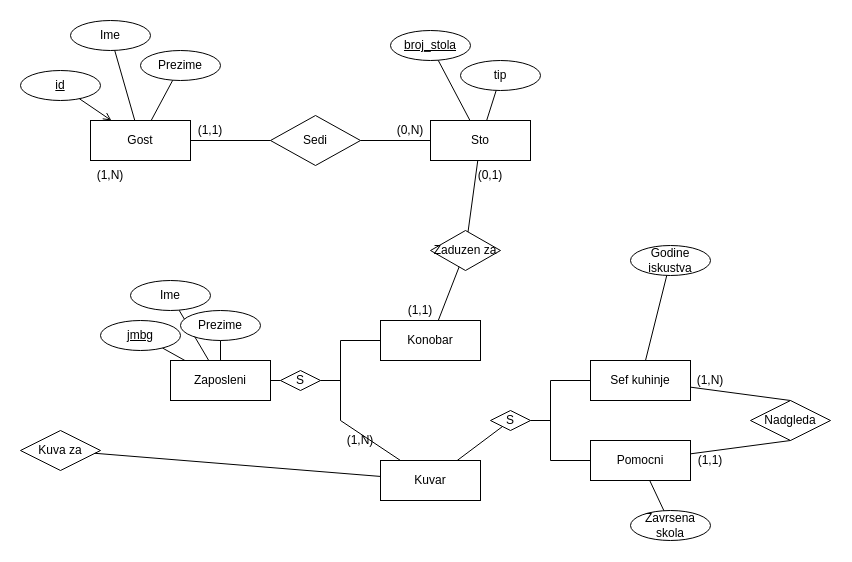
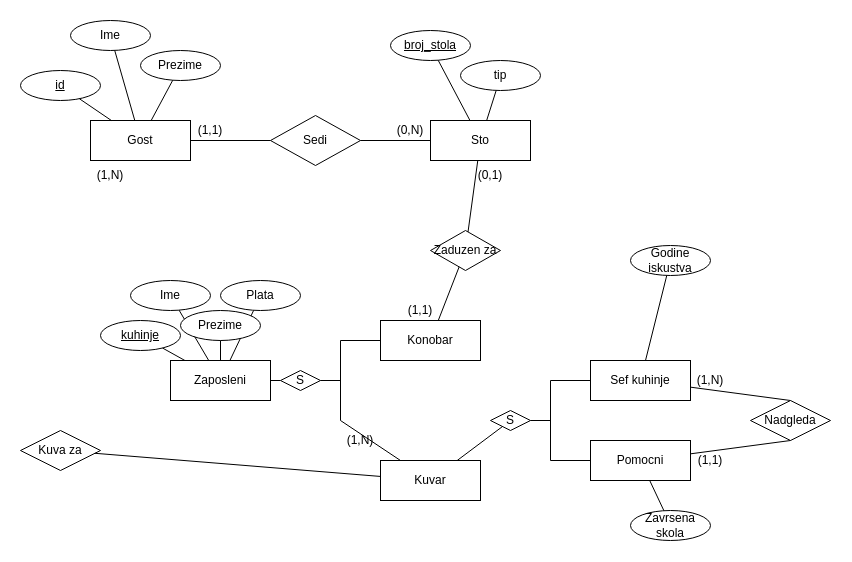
  <mxCell id="0" />
  <mxCell id="1" parent="0" />
+ <mxCell id="2" value="" style="endArrow=none;html=1;rounded=0;" edge="1" parent="1" source="3" target="21"><mxGeometry relative="1" as="geometry"><mxPoint x="245" y="470" as="sourcePoint" /><mxPoint x="230" y="400" as="targetPoint" /></mxGeometry></mxCell>
+ <mxCell id="3" value="Plata" style="ellipse;whiteSpace=wrap;html=1;align=center;" vertex="1" parent="1"><mxGeometry x="220" y="280" width="80" height="30" as="geometry" /></mxCell>
  <mxCell id="4" value="Gost" style="whiteSpace=wrap;html=1;align=center;" parent="1" vertex="1"><mxGeometry x="90" y="120" width="100" height="40" as="geometry" /></mxCell>
  <mxCell id="5" value="Ime" style="ellipse;whiteSpace=wrap;html=1;align=center;" vertex="1" parent="1"><mxGeometry x="70" y="20" width="80" height="30" as="geometry" /></mxCell>
  <mxCell id="6" value="" style="endArrow=none;html=1;rounded=0;" edge="1" parent="1" source="5" target="4"><mxGeometry relative="1" as="geometry"><mxPoint x="80" y="200" as="sourcePoint" /><mxPoint x="240" y="200" as="targetPoint" /></mxGeometry></mxCell>
  <mxCell id="7" value="id" style="ellipse;whiteSpace=wrap;html=1;align=center;fontStyle=4;" vertex="1" parent="1"><mxGeometry x="20" y="70" width="80" height="30" as="geometry" /></mxCell>
- <mxCell id="8" value="" style="endArrow=open;html=1;rounded=0;" edge="1" parent="1" source="7" target="4"><mxGeometry relative="1" as="geometry"><mxPoint x="158.563" y="69.652" as="sourcePoint" /><mxPoint x="188.235" y="120" as="targetPoint" /></mxGeometry></mxCell>
+ <mxCell id="8" value="" style="endArrow=none;html=1;rounded=0;" edge="1" parent="1" source="7" target="4"><mxGeometry relative="1" as="geometry"><mxPoint x="158.563" y="69.652" as="sourcePoint" /><mxPoint x="188.235" y="120" as="targetPoint" /></mxGeometry></mxCell>
  <mxCell id="9" value="Prezime" style="ellipse;whiteSpace=wrap;html=1;align=center;" vertex="1" parent="1"><mxGeometry x="140" y="50" width="80" height="30" as="geometry" /></mxCell>
  <mxCell id="10" value="" style="endArrow=none;html=1;rounded=0;" edge="1" parent="1" source="9" target="4"><mxGeometry relative="1" as="geometry"><mxPoint x="160" y="200" as="sourcePoint" /><mxPoint x="214.286" y="120" as="targetPoint" /></mxGeometry></mxCell>
  <mxCell id="11" value="Sto" style="whiteSpace=wrap;html=1;align=center;" vertex="1" parent="1"><mxGeometry x="430" y="120" width="100" height="40" as="geometry" /></mxCell>
  <mxCell id="12" value="tip" style="ellipse;whiteSpace=wrap;html=1;align=center;" vertex="1" parent="1"><mxGeometry x="460" y="60" width="80" height="30" as="geometry" /></mxCell>
  <mxCell id="13" value="" style="endArrow=none;html=1;rounded=0;" edge="1" parent="1" source="12" target="11"><mxGeometry relative="1" as="geometry"><mxPoint x="430" y="210" as="sourcePoint" /><mxPoint x="590" y="210" as="targetPoint" /></mxGeometry></mxCell>
  <mxCell id="14" value="broj_stola" style="ellipse;whiteSpace=wrap;html=1;align=center;fontStyle=4;" vertex="1" parent="1"><mxGeometry x="390" y="30" width="80" height="30" as="geometry" /></mxCell>
  <mxCell id="15" value="" style="endArrow=none;html=1;rounded=0;" edge="1" parent="1" source="14" target="11"><mxGeometry relative="1" as="geometry"><mxPoint x="508.563" y="79.652" as="sourcePoint" /><mxPoint x="538.235" y="130" as="targetPoint" /></mxGeometry></mxCell>
  <mxCell id="16" value="Sedi" style="shape=rhombus;perimeter=rhombusPerimeter;whiteSpace=wrap;html=1;align=center;" vertex="1" parent="1"><mxGeometry x="270" y="115" width="90" height="50" as="geometry" /></mxCell>
  <mxCell id="17" value="" style="endArrow=none;html=1;rounded=0;" edge="1" parent="1" source="4" target="16"><mxGeometry relative="1" as="geometry"><mxPoint x="140" y="200" as="sourcePoint" /><mxPoint x="300" y="200" as="targetPoint" /></mxGeometry></mxCell>
  <mxCell id="18" value="" style="endArrow=none;html=1;rounded=0;" edge="1" parent="1" source="11" target="16"><mxGeometry relative="1" as="geometry"><mxPoint x="200" y="150" as="sourcePoint" /><mxPoint x="260" y="150" as="targetPoint" /></mxGeometry></mxCell>
  <mxCell id="19" value="(1,1)" style="text;html=1;strokeColor=none;fillColor=none;align=center;verticalAlign=middle;whiteSpace=wrap;rounded=0;" vertex="1" parent="1"><mxGeometry x="190" y="120" width="40" height="20" as="geometry" /></mxCell>
  <mxCell id="20" value="(0,N)" style="text;html=1;strokeColor=none;fillColor=none;align=center;verticalAlign=middle;whiteSpace=wrap;rounded=0;" vertex="1" parent="1"><mxGeometry x="390" y="120" width="40" height="20" as="geometry" /></mxCell>
  <mxCell id="21" value="Zaposleni" style="whiteSpace=wrap;html=1;align=center;" vertex="1" parent="1"><mxGeometry x="170" y="360" width="100" height="40" as="geometry" /></mxCell>
  <mxCell id="22" value="Ime" style="ellipse;whiteSpace=wrap;html=1;align=center;" vertex="1" parent="1"><mxGeometry x="130" y="280" width="80" height="30" as="geometry" /></mxCell>
  <mxCell id="23" value="" style="endArrow=none;html=1;rounded=0;" edge="1" parent="1" source="22" target="21"><mxGeometry relative="1" as="geometry"><mxPoint x="140" y="440" as="sourcePoint" /><mxPoint x="300" y="440" as="targetPoint" /></mxGeometry></mxCell>
- <mxCell id="24" value="jmbg" style="ellipse;whiteSpace=wrap;html=1;align=center;fontStyle=4;" vertex="1" parent="1"><mxGeometry x="100" y="320" width="80" height="30" as="geometry" /></mxCell>
+ <mxCell id="24" value="kuhinje" style="ellipse;whiteSpace=wrap;html=1;align=center;fontStyle=4;" vertex="1" parent="1"><mxGeometry x="100" y="320" width="80" height="30" as="geometry" /></mxCell>
  <mxCell id="25" value="" style="endArrow=none;html=1;rounded=0;" edge="1" parent="1" source="24" target="21"><mxGeometry relative="1" as="geometry"><mxPoint x="218.563" y="309.652" as="sourcePoint" /><mxPoint x="248.235" y="360" as="targetPoint" /></mxGeometry></mxCell>
  <mxCell id="26" value="Prezime" style="ellipse;whiteSpace=wrap;html=1;align=center;" vertex="1" parent="1"><mxGeometry x="180" y="310" width="80" height="30" as="geometry" /></mxCell>
  <mxCell id="27" value="" style="endArrow=none;html=1;rounded=0;" edge="1" parent="1" source="26" target="21"><mxGeometry relative="1" as="geometry"><mxPoint x="220" y="440" as="sourcePoint" /><mxPoint x="274.286" y="360" as="targetPoint" /></mxGeometry></mxCell>
  <mxCell id="28" value="" style="endArrow=none;html=1;rounded=0;" edge="1" parent="1" source="21" target="29"><mxGeometry relative="1" as="geometry"><mxPoint x="290" y="390" as="sourcePoint" /><mxPoint x="300" y="382" as="targetPoint" /></mxGeometry></mxCell>
  <mxCell id="29" value="S" style="shape=rhombus;perimeter=rhombusPerimeter;whiteSpace=wrap;html=1;align=center;" vertex="1" parent="1"><mxGeometry x="280" y="370" width="40" height="20" as="geometry" /></mxCell>
  <mxCell id="30" value="Konobar" style="whiteSpace=wrap;html=1;align=center;" vertex="1" parent="1"><mxGeometry x="380" y="320" width="100" height="40" as="geometry" /></mxCell>
  <mxCell id="31" value="" style="endArrow=none;html=1;rounded=0;" edge="1" parent="1" source="30" target="32"><mxGeometry relative="1" as="geometry"><mxPoint x="360" y="410" as="sourcePoint" /><mxPoint x="380" y="440" as="targetPoint" /><Array as="points"><mxPoint x="340" y="340" /><mxPoint x="340" y="420" /></Array></mxGeometry></mxCell>
  <mxCell id="32" value="Kuvar" style="whiteSpace=wrap;html=1;align=center;" vertex="1" parent="1"><mxGeometry x="380" y="460" width="100" height="40" as="geometry" /></mxCell>
  <mxCell id="33" value="" style="endArrow=none;html=1;rounded=0;" edge="1" parent="1" target="29"><mxGeometry relative="1" as="geometry"><mxPoint x="340" y="380" as="sourcePoint" /><mxPoint x="350" y="460" as="targetPoint" /></mxGeometry></mxCell>
  <mxCell id="34" value="Zaduzen za" style="shape=rhombus;perimeter=rhombusPerimeter;whiteSpace=wrap;html=1;align=center;" vertex="1" parent="1"><mxGeometry x="430" y="230" width="70" height="40" as="geometry" /></mxCell>
  <mxCell id="35" value="" style="endArrow=none;html=1;rounded=0;" edge="1" parent="1" source="30" target="34"><mxGeometry relative="1" as="geometry"><mxPoint x="510" y="330" as="sourcePoint" /><mxPoint x="670" y="330" as="targetPoint" /></mxGeometry></mxCell>
  <mxCell id="36" value="" style="endArrow=none;html=1;rounded=0;" edge="1" parent="1" source="11" target="34"><mxGeometry relative="1" as="geometry"><mxPoint x="366.667" y="330" as="sourcePoint" /><mxPoint x="413.71" y="273.548" as="targetPoint" /></mxGeometry></mxCell>
  <mxCell id="37" value="(1,1)" style="text;html=1;strokeColor=none;fillColor=none;align=center;verticalAlign=middle;whiteSpace=wrap;rounded=0;" vertex="1" parent="1"><mxGeometry x="400" y="300" width="40" height="20" as="geometry" /></mxCell>
  <mxCell id="38" value="(0,1)" style="text;html=1;strokeColor=none;fillColor=none;align=center;verticalAlign=middle;whiteSpace=wrap;rounded=0;" vertex="1" parent="1"><mxGeometry x="470" y="165" width="40" height="20" as="geometry" /></mxCell>
  <mxCell id="39" value="S" style="shape=rhombus;perimeter=rhombusPerimeter;whiteSpace=wrap;html=1;align=center;" vertex="1" parent="1"><mxGeometry x="490" y="410" width="40" height="20" as="geometry" /></mxCell>
  <mxCell id="40" value="Sef kuhinje" style="whiteSpace=wrap;html=1;align=center;" vertex="1" parent="1"><mxGeometry x="590" y="360" width="100" height="40" as="geometry" /></mxCell>
  <mxCell id="41" value="" style="endArrow=none;html=1;rounded=0;" edge="1" parent="1" source="40" target="42"><mxGeometry relative="1" as="geometry"><mxPoint x="570" y="450" as="sourcePoint" /><mxPoint x="590" y="480" as="targetPoint" /><Array as="points"><mxPoint x="550" y="380" /><mxPoint x="550" y="460" /></Array></mxGeometry></mxCell>
  <mxCell id="42" value="Pomocni" style="whiteSpace=wrap;html=1;align=center;" vertex="1" parent="1"><mxGeometry x="590" y="440" width="100" height="40" as="geometry" /></mxCell>
  <mxCell id="43" value="" style="endArrow=none;html=1;rounded=0;" edge="1" parent="1" target="39"><mxGeometry relative="1" as="geometry"><mxPoint x="550" y="420" as="sourcePoint" /><mxPoint x="560" y="500" as="targetPoint" /></mxGeometry></mxCell>
  <mxCell id="44" value="" style="endArrow=none;html=1;rounded=0;" edge="1" parent="1" source="32" target="39"><mxGeometry relative="1" as="geometry"><mxPoint x="350" y="390" as="sourcePoint" /><mxPoint x="330" y="390" as="targetPoint" /></mxGeometry></mxCell>
  <mxCell id="45" value="Godine iskustva" style="ellipse;whiteSpace=wrap;html=1;align=center;" vertex="1" parent="1"><mxGeometry x="630" y="245" width="80" height="30" as="geometry" /></mxCell>
  <mxCell id="46" value="" style="endArrow=none;html=1;rounded=0;" edge="1" parent="1" source="45" target="40"><mxGeometry relative="1" as="geometry"><mxPoint x="670" y="410" as="sourcePoint" /><mxPoint x="660.667" y="330" as="targetPoint" /></mxGeometry></mxCell>
  <mxCell id="47" value="Zavrsena skola" style="ellipse;whiteSpace=wrap;html=1;align=center;" vertex="1" parent="1"><mxGeometry x="630" y="510" width="80" height="30" as="geometry" /></mxCell>
  <mxCell id="48" value="" style="endArrow=none;html=1;rounded=0;" edge="1" parent="1" source="47" target="42"><mxGeometry relative="1" as="geometry"><mxPoint x="740" y="502.5" as="sourcePoint" /><mxPoint x="718.571" y="452.5" as="targetPoint" /></mxGeometry></mxCell>
  <mxCell id="49" value="Kuva za" style="shape=rhombus;perimeter=rhombusPerimeter;whiteSpace=wrap;html=1;align=center;" vertex="1" parent="1"><mxGeometry x="20" y="430" width="80" height="40" as="geometry" /></mxCell>
  <mxCell id="50" value="" style="endArrow=none;html=1;rounded=0;" edge="1" parent="1" source="49" target="32"><mxGeometry relative="1" as="geometry"><mxPoint x="200" y="480" as="sourcePoint" /><mxPoint x="360" y="480" as="targetPoint" /></mxGeometry></mxCell>
  <mxCell id="51" value="(1,N)" style="text;html=1;strokeColor=none;fillColor=none;align=center;verticalAlign=middle;whiteSpace=wrap;rounded=0;" vertex="1" parent="1"><mxGeometry x="340" y="430" width="40" height="20" as="geometry" /></mxCell>
  <mxCell id="52" value="(1,N)" style="text;html=1;strokeColor=none;fillColor=none;align=center;verticalAlign=middle;whiteSpace=wrap;rounded=0;" vertex="1" parent="1"><mxGeometry x="90" y="165" width="40" height="20" as="geometry" /></mxCell>
  <mxCell id="53" value="Nadgleda" style="shape=rhombus;perimeter=rhombusPerimeter;whiteSpace=wrap;html=1;align=center;" vertex="1" parent="1"><mxGeometry x="750" y="400" width="80" height="40" as="geometry" /></mxCell>
  <mxCell id="54" value="" style="endArrow=none;html=1;rounded=0;entryX=0.5;entryY=0;entryDx=0;entryDy=0;" edge="1" parent="1" source="40" target="53"><mxGeometry relative="1" as="geometry"><mxPoint x="710" y="370" as="sourcePoint" /><mxPoint x="870" y="370" as="targetPoint" /></mxGeometry></mxCell>
  <mxCell id="55" value="" style="endArrow=none;html=1;rounded=0;entryX=0.5;entryY=1;entryDx=0;entryDy=0;" edge="1" parent="1" source="42" target="53"><mxGeometry relative="1" as="geometry"><mxPoint x="710" y="480" as="sourcePoint" /><mxPoint x="870" y="480" as="targetPoint" /></mxGeometry></mxCell>
  <mxCell id="56" value="(1,N)" style="text;html=1;strokeColor=none;fillColor=none;align=center;verticalAlign=middle;whiteSpace=wrap;rounded=0;" vertex="1" parent="1"><mxGeometry x="690" y="370" width="40" height="20" as="geometry" /></mxCell>
  <mxCell id="57" value="(1,1)" style="text;html=1;strokeColor=none;fillColor=none;align=center;verticalAlign=middle;whiteSpace=wrap;rounded=0;" vertex="1" parent="1"><mxGeometry x="690" y="450" width="40" height="20" as="geometry" /></mxCell>
